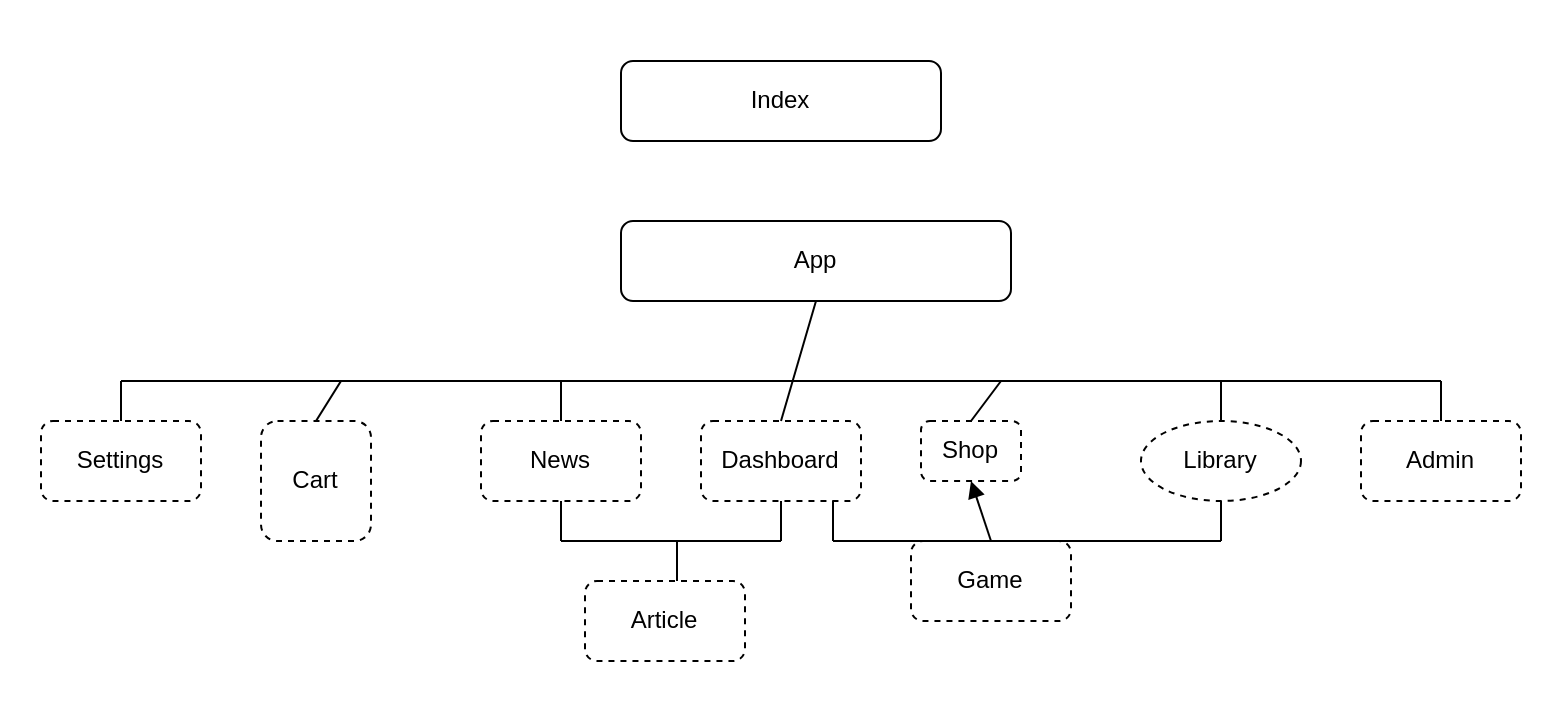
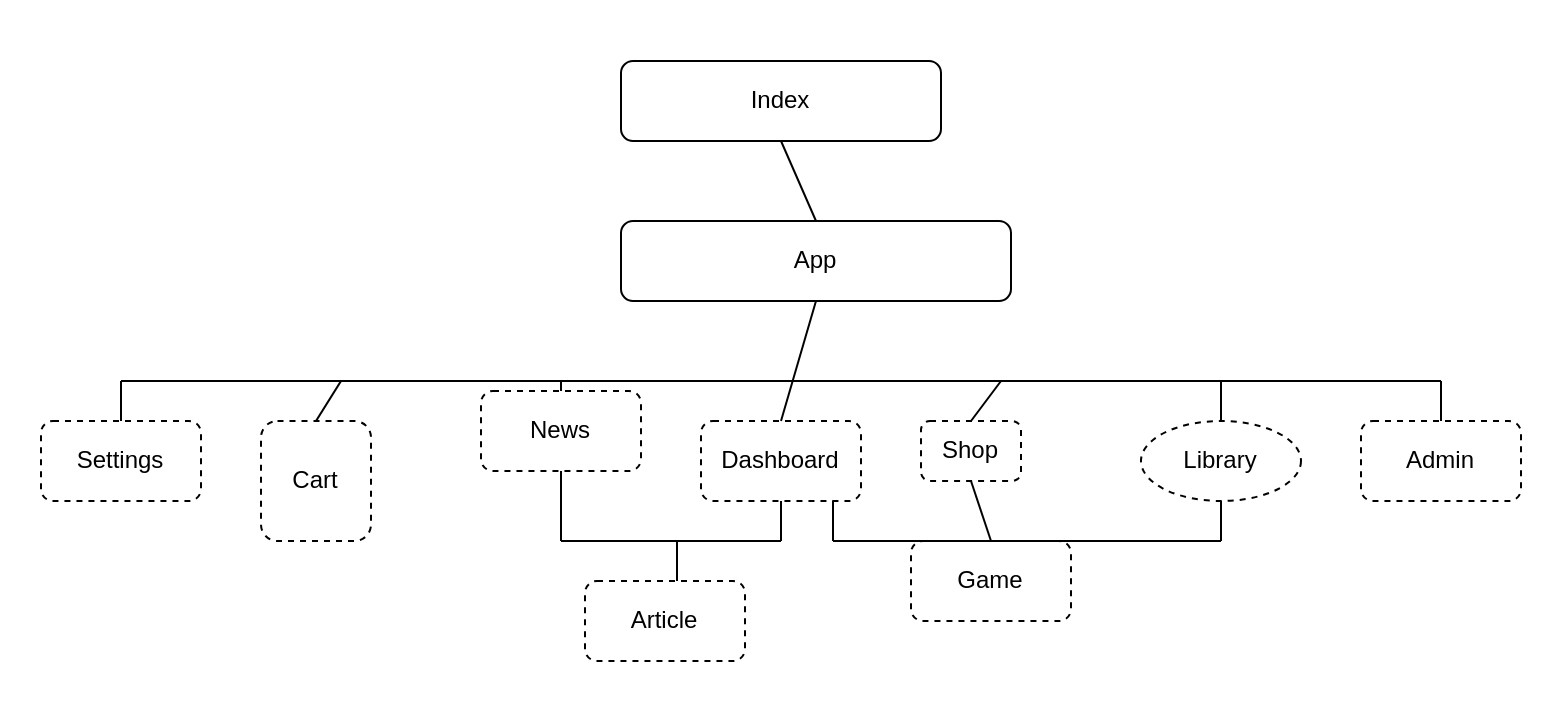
  <mxCell id="0" />
  <mxCell id="1" parent="0" />
  <mxCell id="2" value="App" style="rounded=1;whiteSpace=wrap;html=1;" parent="1" vertex="1"><mxGeometry x="310" y="110" width="195" height="40" as="geometry" /></mxCell>
  <mxCell id="3" value="Index" style="rounded=1;whiteSpace=wrap;html=1;" parent="1" vertex="1"><mxGeometry x="310" y="30" width="160" height="40" as="geometry" /></mxCell>
+ <mxCell id="4" value="" style="endArrow=none;html=1;entryX=0.5;entryY=1;entryDx=0;entryDy=0;exitX=0.5;exitY=0;exitDx=0;exitDy=0;" parent="1" source="2" target="3" edge="1"><mxGeometry width="50" height="50" relative="1" as="geometry"><mxPoint x="400" y="250" as="sourcePoint" /><mxPoint x="450" y="200" as="targetPoint" /></mxGeometry></mxCell>
  <mxCell id="5" value="Admin" style="rounded=1;whiteSpace=wrap;html=1;dashed=1;" parent="1" vertex="1"><mxGeometry x="680" y="210" width="80" height="40" as="geometry" /></mxCell>
  <mxCell id="6" value="Shop" style="rounded=1;whiteSpace=wrap;html=1;dashed=1;" parent="1" vertex="1"><mxGeometry x="460" y="210" width="50" height="30" as="geometry" /></mxCell>
  <mxCell id="7" value="Library" style="ellipse;whiteSpace=wrap;html=1;dashed=1;" parent="1" vertex="1"><mxGeometry x="570" y="210" width="80" height="40" as="geometry" /></mxCell>
  <mxCell id="8" value="&lt;span&gt;Dashboard&lt;/span&gt;" style="rounded=1;whiteSpace=wrap;html=1;dashed=1;" parent="1" vertex="1"><mxGeometry x="350" y="210" width="80" height="40" as="geometry" /></mxCell>
  <mxCell id="9" value="Cart" style="rounded=1;whiteSpace=wrap;html=1;dashed=1;" parent="1" vertex="1"><mxGeometry x="130" y="210" width="55" height="60" as="geometry" /></mxCell>
  <mxCell id="10" value="" style="endArrow=none;html=1;entryX=0.5;entryY=1;entryDx=0;entryDy=0;" parent="1" target="2" edge="1"><mxGeometry width="50" height="50" relative="1" as="geometry"><mxPoint x="390" y="210" as="sourcePoint" /><mxPoint x="450" y="200" as="targetPoint" /></mxGeometry></mxCell>
  <mxCell id="11" value="" style="endArrow=none;html=1;" parent="1" edge="1"><mxGeometry width="50" height="50" relative="1" as="geometry"><mxPoint x="720" y="190" as="sourcePoint" /><mxPoint x="140" y="190" as="targetPoint" /></mxGeometry></mxCell>
  <mxCell id="12" value="" style="endArrow=none;html=1;entryX=0.5;entryY=0;entryDx=0;entryDy=0;" parent="1" target="6" edge="1"><mxGeometry width="50" height="50" relative="1" as="geometry"><mxPoint x="500" y="190" as="sourcePoint" /><mxPoint x="450" y="200" as="targetPoint" /></mxGeometry></mxCell>
  <mxCell id="13" value="" style="endArrow=none;html=1;exitX=0.5;exitY=0;exitDx=0;exitDy=0;" parent="1" source="7" edge="1"><mxGeometry width="50" height="50" relative="1" as="geometry"><mxPoint x="400" y="250" as="sourcePoint" /><mxPoint x="610" y="190" as="targetPoint" /></mxGeometry></mxCell>
  <mxCell id="14" value="" style="endArrow=none;html=1;exitX=0.5;exitY=0;exitDx=0;exitDy=0;" parent="1" source="5" edge="1"><mxGeometry width="50" height="50" relative="1" as="geometry"><mxPoint x="400" y="250" as="sourcePoint" /><mxPoint x="720" y="190" as="targetPoint" /></mxGeometry></mxCell>
  <mxCell id="15" value="" style="endArrow=none;html=1;entryX=0.5;entryY=0;entryDx=0;entryDy=0;" parent="1" target="9" edge="1"><mxGeometry width="50" height="50" relative="1" as="geometry"><mxPoint x="170" y="190" as="sourcePoint" /><mxPoint x="260" y="190" as="targetPoint" /></mxGeometry></mxCell>
  <mxCell id="16" value="Settings" style="rounded=1;whiteSpace=wrap;html=1;dashed=1;" parent="1" vertex="1"><mxGeometry x="20" y="210" width="80" height="40" as="geometry" /></mxCell>
  <mxCell id="17" value="" style="endArrow=none;html=1;" parent="1" edge="1"><mxGeometry width="50" height="50" relative="1" as="geometry"><mxPoint x="60" y="190" as="sourcePoint" /><mxPoint x="140" y="190" as="targetPoint" /></mxGeometry></mxCell>
  <mxCell id="18" value="Game" style="rounded=1;whiteSpace=wrap;html=1;dashed=1;" parent="1" vertex="1"><mxGeometry x="455" y="270" width="80" height="40" as="geometry" /></mxCell>
  <mxCell id="19" value="" style="endArrow=none;html=1;entryX=0.5;entryY=1;entryDx=0;entryDy=0;" parent="1" target="8" edge="1"><mxGeometry width="50" height="50" relative="1" as="geometry"><mxPoint x="390" y="270" as="sourcePoint" /><mxPoint x="450" y="220" as="targetPoint" /></mxGeometry></mxCell>
  <mxCell id="20" value="" style="endArrow=none;html=1;" parent="1" edge="1"><mxGeometry width="50" height="50" relative="1" as="geometry"><mxPoint x="280" y="270" as="sourcePoint" /><mxPoint x="390" y="270" as="targetPoint" /></mxGeometry></mxCell>
  <mxCell id="21" value="" style="endArrow=none;html=1;entryX=0.5;entryY=1;entryDx=0;entryDy=0;" parent="1" target="7" edge="1"><mxGeometry width="50" height="50" relative="1" as="geometry"><mxPoint x="610" y="270" as="sourcePoint" /><mxPoint x="450" y="220" as="targetPoint" /></mxGeometry></mxCell>
  <mxCell id="22" value="&lt;font size=&quot;1&quot;&gt;&lt;br&gt;&lt;/font&gt;" style="text;html=1;align=center;verticalAlign=middle;resizable=0;points=[];autosize=1;strokeColor=none;" parent="1" vertex="1"><mxGeometry x="480" y="20" width="20" height="20" as="geometry" /></mxCell>
- <mxCell id="23" value="" style="endArrow=block;html=1;entryX=0.5;entryY=1;entryDx=0;entryDy=0;exitX=0.5;exitY=0;exitDx=0;exitDy=0;" parent="1" source="18" target="6" edge="1"><mxGeometry width="50" height="50" relative="1" as="geometry"><mxPoint x="530" y="290" as="sourcePoint" /><mxPoint x="450" y="220" as="targetPoint" /></mxGeometry></mxCell>
+ <mxCell id="23" value="" style="endArrow=none;html=1;entryX=0.5;entryY=1;entryDx=0;entryDy=0;exitX=0.5;exitY=0;exitDx=0;exitDy=0;" parent="1" source="18" target="6" edge="1"><mxGeometry width="50" height="50" relative="1" as="geometry"><mxPoint x="530" y="290" as="sourcePoint" /><mxPoint x="450" y="220" as="targetPoint" /></mxGeometry></mxCell>
  <mxCell id="24" value="" style="endArrow=none;html=1;exitX=0.5;exitY=0;exitDx=0;exitDy=0;" parent="1" source="16" edge="1"><mxGeometry width="50" height="50" relative="1" as="geometry"><mxPoint x="400" y="270" as="sourcePoint" /><mxPoint x="60" y="190" as="targetPoint" /></mxGeometry></mxCell>
- <mxCell id="25" value="News" style="rounded=1;whiteSpace=wrap;html=1;dashed=1;" parent="1" vertex="1"><mxGeometry x="240" y="210" width="80" height="40" as="geometry" /></mxCell>
+ <mxCell id="25" value="News" style="rounded=1;whiteSpace=wrap;html=1;dashed=1;" parent="1" vertex="1"><mxGeometry x="240" y="195" width="80" height="40" as="geometry" /></mxCell>
  <mxCell id="26" value="" style="endArrow=none;html=1;exitX=0.5;exitY=0;exitDx=0;exitDy=0;" parent="1" source="25" edge="1"><mxGeometry width="50" height="50" relative="1" as="geometry"><mxPoint x="420" y="270" as="sourcePoint" /><mxPoint x="280" y="190" as="targetPoint" /></mxGeometry></mxCell>
  <mxCell id="27" value="Article" style="rounded=1;whiteSpace=wrap;html=1;dashed=1;" parent="1" vertex="1"><mxGeometry x="292" y="290" width="80" height="40" as="geometry" /></mxCell>
  <mxCell id="28" value="" style="endArrow=none;html=1;entryX=0.5;entryY=1;entryDx=0;entryDy=0;" parent="1" target="25" edge="1"><mxGeometry width="50" height="50" relative="1" as="geometry"><mxPoint x="280" y="270" as="sourcePoint" /><mxPoint x="470" y="220" as="targetPoint" /></mxGeometry></mxCell>
  <mxCell id="29" value="" style="endArrow=none;html=1;" edge="1" parent="1"><mxGeometry width="50" height="50" relative="1" as="geometry"><mxPoint x="338" y="290" as="sourcePoint" /><mxPoint x="338" y="270" as="targetPoint" /></mxGeometry></mxCell>
  <mxCell id="30" value="" style="endArrow=none;html=1;entryX=0.825;entryY=0.995;entryDx=0;entryDy=0;entryPerimeter=0;" edge="1" parent="1" target="8"><mxGeometry width="50" height="50" relative="1" as="geometry"><mxPoint x="416" y="270" as="sourcePoint" /><mxPoint x="416" y="255" as="targetPoint" /></mxGeometry></mxCell>
  <mxCell id="31" value="" style="endArrow=none;html=1;" edge="1" parent="1"><mxGeometry width="50" height="50" relative="1" as="geometry"><mxPoint x="416" y="270" as="sourcePoint" /><mxPoint x="610" y="270" as="targetPoint" /></mxGeometry></mxCell>
